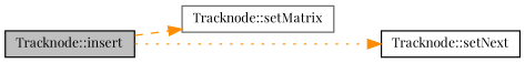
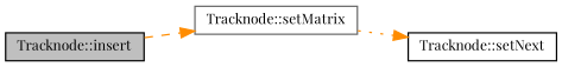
  digraph {
    fontname="Playfair Display"
    rankdir=LR
    node [color=black fillcolor=white fontname="Playfair Display" fontsize=10 shape=record style=filled]
    edge [color=darkorange fontname="Playfair Display" fontsize=10 labelfontname=Helvetica labelfontsize=10]
    n1 [fillcolor=grey75 fontcolor=black height=0.2 label="Tracknode::insert" width=0.4]
    n2 [color=gray40 height=0.2 label="Tracknode::setMatrix" width=0.4]
    n3 [height=0.2 label="Tracknode::setNext" width=0.4]
    n1 -> n2 [style=dashed]
-   n1 -> n3 [style=dotted]
+   n2 -> n3 [style=dotted]
  }
